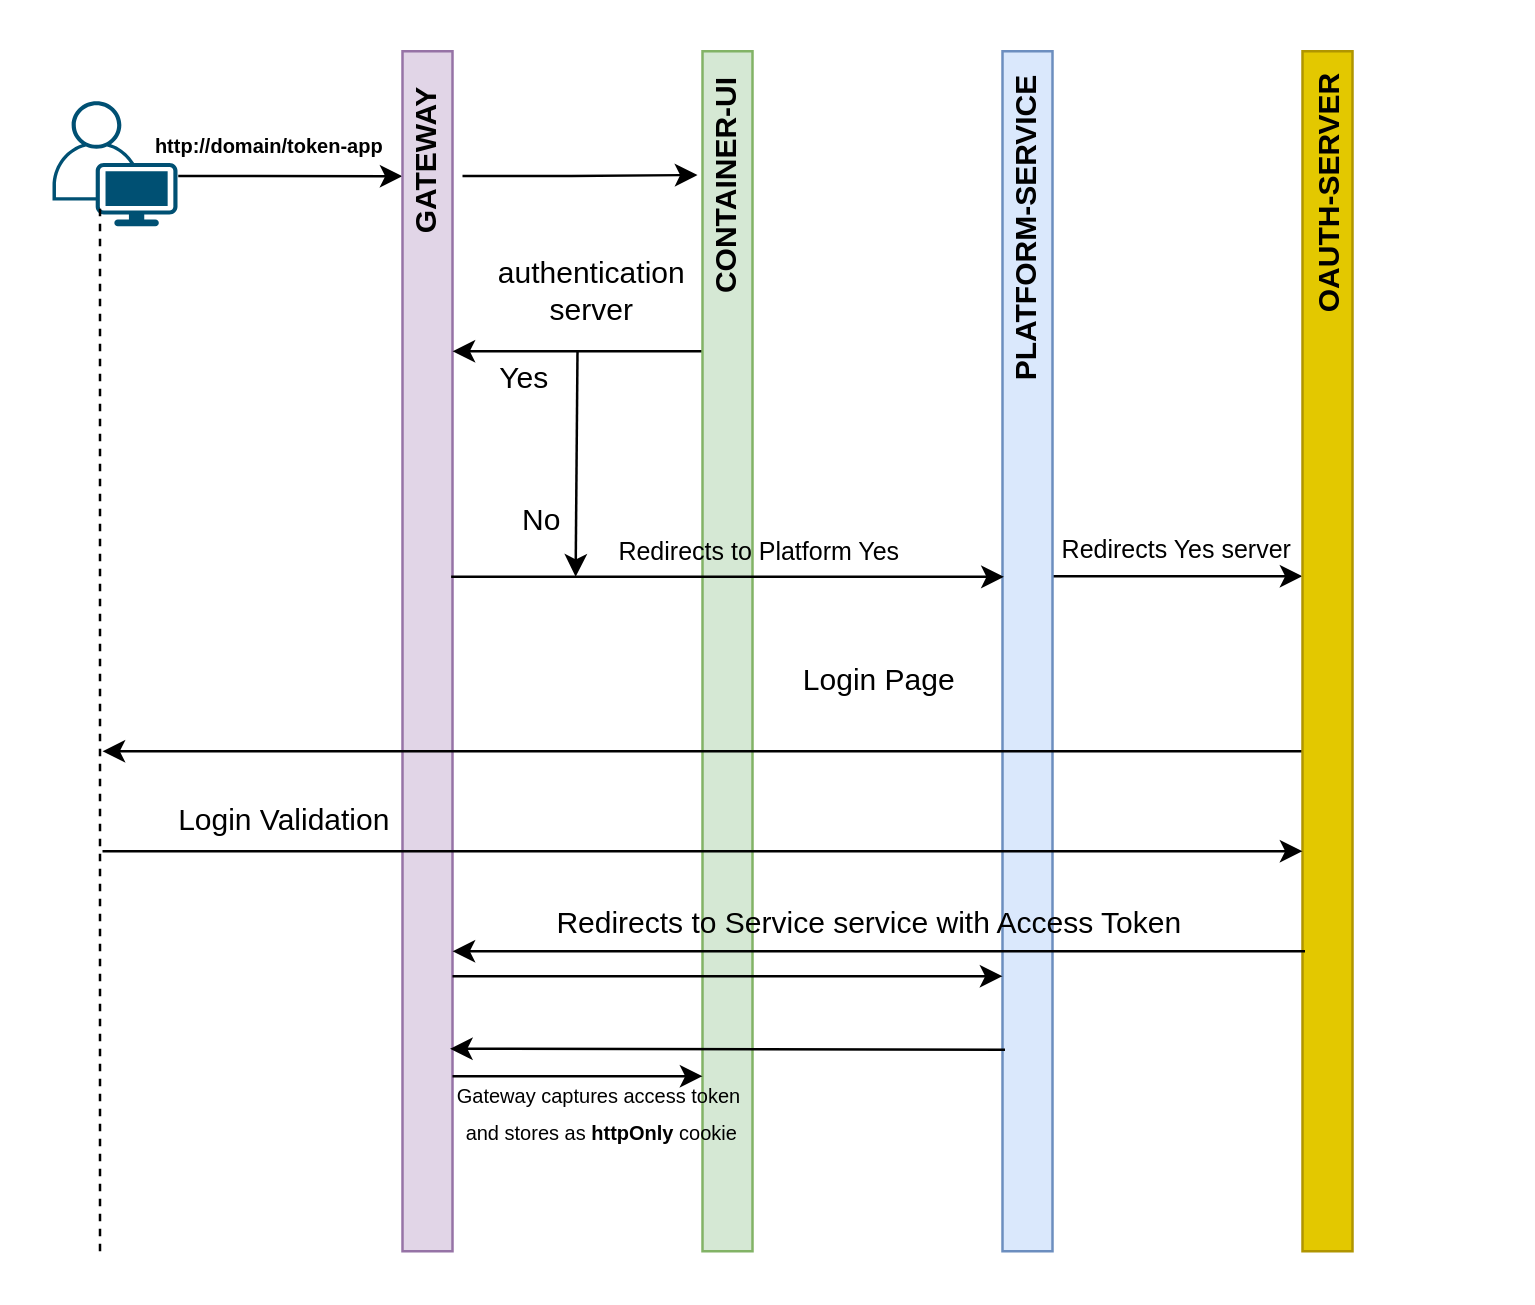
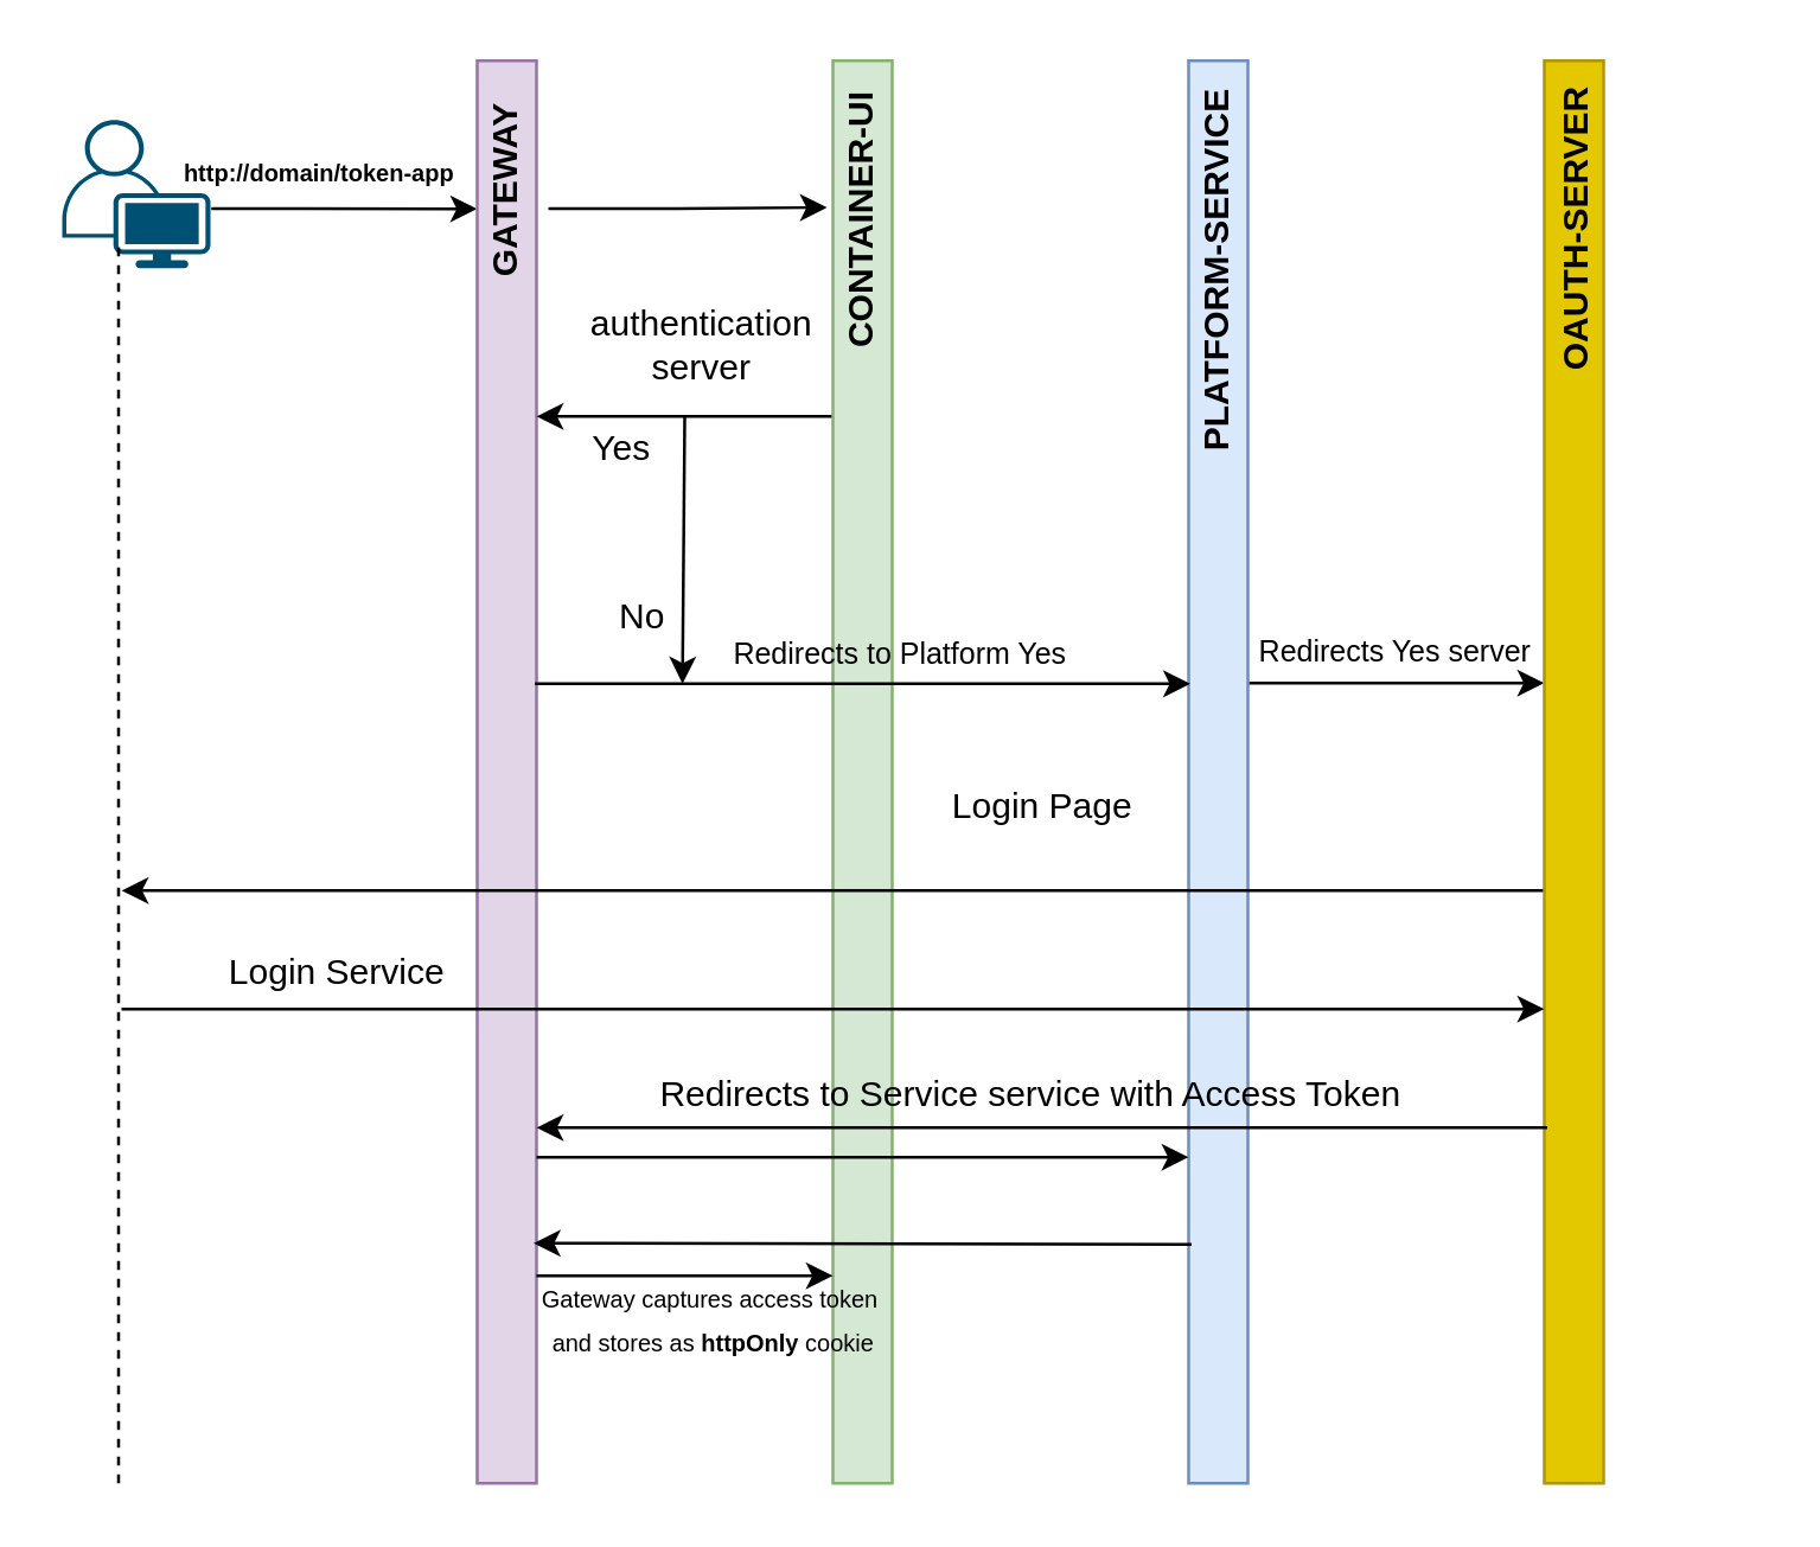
  <mxCell id="0" />
  <mxCell id="1" parent="0" />
  <mxCell id="2" value="" style="endArrow=classic;html=1;rounded=0;exitX=1.006;exitY=0.597;exitDx=0;exitDy=0;exitPerimeter=0;" edge="1" parent="1" source="12"><mxGeometry width="50" height="50" relative="1" as="geometry"><mxPoint x="90.5" y="70" as="sourcePoint" /><mxPoint x="160.5" y="70" as="targetPoint" /></mxGeometry></mxCell>
  <mxCell id="3" style="edgeStyle=orthogonalEdgeStyle;rounded=0;orthogonalLoop=1;jettySize=auto;html=1;exitX=1.2;exitY=0.104;exitDx=0;exitDy=0;entryX=0.55;entryY=0.1;entryDx=0;entryDy=0;entryPerimeter=0;exitPerimeter=0;" edge="1" parent="1" source="4" target="10"><mxGeometry relative="1" as="geometry" /></mxCell>
  <mxCell id="4" value="" style="rounded=0;whiteSpace=wrap;html=1;fillColor=#e1d5e7;strokeColor=#9673a6;" vertex="1" parent="1"><mxGeometry x="160.5" y="20" width="20" height="480" as="geometry" /></mxCell>
  <mxCell id="5" style="edgeStyle=orthogonalEdgeStyle;rounded=0;orthogonalLoop=1;jettySize=auto;html=1;exitX=0;exitY=0.25;exitDx=0;exitDy=0;entryX=1;entryY=0.25;entryDx=0;entryDy=0;" edge="1" parent="1" source="6" target="4"><mxGeometry relative="1" as="geometry" /></mxCell>
  <mxCell id="6" value="" style="rounded=0;whiteSpace=wrap;html=1;fillColor=#d5e8d4;strokeColor=#82b366;" vertex="1" parent="1"><mxGeometry x="280.5" y="20" width="20" height="480" as="geometry" /></mxCell>
  <mxCell id="7" style="edgeStyle=orthogonalEdgeStyle;rounded=0;orthogonalLoop=1;jettySize=auto;html=1;" edge="1" parent="1"><mxGeometry relative="1" as="geometry"><mxPoint x="520.5" y="230" as="targetPoint" /><mxPoint x="420.5" y="230" as="sourcePoint" /></mxGeometry></mxCell>
  <mxCell id="8" value="" style="rounded=0;whiteSpace=wrap;html=1;fillColor=#dae8fc;strokeColor=#6c8ebf;" vertex="1" parent="1"><mxGeometry x="400.5" y="20" width="20" height="480" as="geometry" /></mxCell>
  <mxCell id="9" value="&lt;b&gt;GATEWAY&lt;/b&gt;" style="text;html=1;align=center;verticalAlign=middle;resizable=0;points=[];autosize=1;strokeColor=none;fillColor=none;rotation=-90;" vertex="1" parent="1"><mxGeometry x="130.5" y="50" width="80" height="30" as="geometry" /></mxCell>
  <mxCell id="10" value="&lt;b&gt;CONTAINER-UI&lt;/b&gt;" style="text;html=1;align=center;verticalAlign=middle;resizable=0;points=[];autosize=1;strokeColor=none;fillColor=none;rotation=-90;" vertex="1" parent="1"><mxGeometry x="235.5" y="60" width="110" height="30" as="geometry" /></mxCell>
  <mxCell id="11" value="&lt;b&gt;PLATFORM-SERVICE&lt;/b&gt;" style="text;html=1;align=center;verticalAlign=middle;resizable=0;points=[];autosize=1;strokeColor=none;fillColor=none;rotation=-90;" vertex="1" parent="1"><mxGeometry x="335.5" y="77" width="150" height="30" as="geometry" /></mxCell>
  <mxCell id="12" value="" style="points=[[0.35,0,0],[0.98,0.51,0],[1,0.71,0],[0.67,1,0],[0,0.795,0],[0,0.65,0]];verticalLabelPosition=bottom;sketch=0;html=1;verticalAlign=top;aspect=fixed;align=center;pointerEvents=1;shape=mxgraph.cisco19.user;fillColor=#005073;strokeColor=none;" vertex="1" parent="1"><mxGeometry x="20.5" y="40" width="50" height="50" as="geometry" /></mxCell>
  <mxCell id="13" value="authentication&lt;div&gt;server&lt;/div&gt;" style="text;html=1;align=center;verticalAlign=middle;resizable=0;points=[];autosize=1;strokeColor=none;fillColor=none;" vertex="1" parent="1"><mxGeometry x="185.5" y="96" width="100" height="40" as="geometry" /></mxCell>
  <mxCell id="14" value="" style="endArrow=classic;html=1;rounded=0;entryX=0.015;entryY=0.839;entryDx=0;entryDy=0;entryPerimeter=0;" edge="1" parent="1" target="21"><mxGeometry width="50" height="50" relative="1" as="geometry"><mxPoint x="230.5" y="140" as="sourcePoint" /><mxPoint x="230.5" y="220" as="targetPoint" /></mxGeometry></mxCell>
  <mxCell id="15" value="Yes" style="text;html=1;align=center;verticalAlign=middle;resizable=0;points=[];autosize=1;strokeColor=none;fillColor=none;" vertex="1" parent="1"><mxGeometry x="188.5" y="136" width="40" height="30" as="geometry" /></mxCell>
  <mxCell id="16" value="No" style="text;html=1;align=center;verticalAlign=middle;resizable=0;points=[];autosize=1;strokeColor=none;fillColor=none;" vertex="1" parent="1"><mxGeometry x="195.5" y="193" width="40" height="30" as="geometry" /></mxCell>
  <mxCell id="17" style="edgeStyle=orthogonalEdgeStyle;rounded=0;orthogonalLoop=1;jettySize=auto;html=1;exitX=0;exitY=0.5;exitDx=0;exitDy=0;" edge="1" parent="1"><mxGeometry relative="1" as="geometry"><mxPoint x="40.5" y="300" as="targetPoint" /><mxPoint x="521.5" y="300" as="sourcePoint" /></mxGeometry></mxCell>
  <mxCell id="18" value="" style="rounded=0;whiteSpace=wrap;html=1;fillColor=#e3c800;fontColor=#000000;strokeColor=#B09500;" vertex="1" parent="1"><mxGeometry x="520.5" y="20" width="20" height="480" as="geometry" /></mxCell>
  <mxCell id="19" value="Login Page" style="text;html=1;align=center;verticalAlign=middle;resizable=0;points=[];autosize=1;strokeColor=none;fillColor=none;" vertex="1" parent="1"><mxGeometry x="310.5" y="257" width="80" height="30" as="geometry" /></mxCell>
  <mxCell id="20" value="" style="endArrow=classic;html=1;rounded=0;entryX=0.03;entryY=0.438;entryDx=0;entryDy=0;entryPerimeter=0;exitX=0.976;exitY=0.438;exitDx=0;exitDy=0;exitPerimeter=0;" edge="1" parent="1"><mxGeometry width="50" height="50" relative="1" as="geometry"><mxPoint x="179.96" y="230.24" as="sourcePoint" /><mxPoint x="401.04" y="230.24" as="targetPoint" /></mxGeometry></mxCell>
  <mxCell id="21" value="&lt;font style=&quot;font-size: 10px;&quot;&gt;Redirects to Platform Yes&lt;/font&gt;" style="text;html=1;align=center;verticalAlign=middle;resizable=0;points=[];autosize=1;strokeColor=none;fillColor=none;" vertex="1" parent="1"><mxGeometry x="227.5" y="205" width="150" height="30" as="geometry" /></mxCell>
  <mxCell id="22" value="&lt;b&gt;OAUTH-SERVER&lt;/b&gt;" style="text;html=1;align=center;verticalAlign=middle;resizable=0;points=[];autosize=1;strokeColor=none;fillColor=none;rotation=-90;" vertex="1" parent="1"><mxGeometry x="471.5" y="63" width="120" height="30" as="geometry" /></mxCell>
  <mxCell id="23" value="&lt;font style=&quot;font-size: 10px;&quot;&gt;Redirects Yes server&lt;/font&gt;" style="text;html=1;align=center;verticalAlign=middle;resizable=0;points=[];autosize=1;strokeColor=none;fillColor=none;" vertex="1" parent="1"><mxGeometry x="409.5" y="204" width="120" height="30" as="geometry" /></mxCell>
  <mxCell id="24" value="" style="endArrow=none;dashed=1;html=1;rounded=0;" edge="1" parent="1"><mxGeometry width="50" height="50" relative="1" as="geometry"><mxPoint x="39.5" y="500" as="sourcePoint" /><mxPoint x="39.5" y="80" as="targetPoint" /></mxGeometry></mxCell>
  <mxCell id="25" value="" style="endArrow=classic;html=1;rounded=0;" edge="1" parent="1"><mxGeometry width="50" height="50" relative="1" as="geometry"><mxPoint x="40.5" y="340" as="sourcePoint" /><mxPoint x="520.5" y="340" as="targetPoint" /></mxGeometry></mxCell>
- <mxCell id="26" value="Login Validation" style="text;html=1;align=center;verticalAlign=middle;resizable=0;points=[];autosize=1;strokeColor=none;fillColor=none;" vertex="1" parent="1"><mxGeometry x="57.5" y="313" width="110" height="30" as="geometry" /></mxCell>
+ <mxCell id="26" value="Login Service" style="text;html=1;align=center;verticalAlign=middle;resizable=0;points=[];autosize=1;strokeColor=none;fillColor=none;" vertex="1" parent="1"><mxGeometry x="57.5" y="313" width="110" height="30" as="geometry" /></mxCell>
  <mxCell id="27" value="" style="endArrow=classic;html=1;rounded=0;entryX=1;entryY=0.75;entryDx=0;entryDy=0;" edge="1" parent="1" target="4"><mxGeometry width="50" height="50" relative="1" as="geometry"><mxPoint x="521.5" y="380" as="sourcePoint" /><mxPoint x="571.5" y="330" as="targetPoint" /></mxGeometry></mxCell>
  <mxCell id="28" value="Redirects to Service service with Access Token" style="text;html=1;align=center;verticalAlign=middle;resizable=0;points=[];autosize=1;strokeColor=none;fillColor=none;" vertex="1" parent="1"><mxGeometry x="206.5" y="354" width="280" height="30" as="geometry" /></mxCell>
  <mxCell id="29" value="" style="endArrow=classic;html=1;rounded=0;" edge="1" parent="1"><mxGeometry width="50" height="50" relative="1" as="geometry"><mxPoint x="180.5" y="390" as="sourcePoint" /><mxPoint x="400.5" y="390" as="targetPoint" /></mxGeometry></mxCell>
  <mxCell id="30" value="" style="endArrow=classic;html=1;rounded=0;entryX=1;entryY=0.75;entryDx=0;entryDy=0;exitX=0.05;exitY=0.832;exitDx=0;exitDy=0;exitPerimeter=0;" edge="1" parent="1" source="8"><mxGeometry width="50" height="50" relative="1" as="geometry"><mxPoint x="520.5" y="419" as="sourcePoint" /><mxPoint x="179.5" y="419" as="targetPoint" /></mxGeometry></mxCell>
  <mxCell id="31" value="" style="endArrow=classic;html=1;rounded=0;" edge="1" parent="1"><mxGeometry width="50" height="50" relative="1" as="geometry"><mxPoint x="180.5" y="430" as="sourcePoint" /><mxPoint x="280.5" y="430" as="targetPoint" /></mxGeometry></mxCell>
  <mxCell id="32" value="&lt;font style=&quot;font-size: 8px;&quot;&gt;&lt;b&gt;http://domain/token-app&lt;/b&gt;&lt;/font&gt;" style="text;html=1;align=center;verticalAlign=middle;resizable=0;points=[];autosize=1;strokeColor=none;fillColor=none;" vertex="1" parent="1"><mxGeometry x="41.5" y="42" width="130" height="30" as="geometry" /></mxCell>
  <mxCell id="33" value="&lt;font style=&quot;font-size: 8px;&quot;&gt;Gateway captures access token&amp;nbsp;&lt;/font&gt;&lt;div&gt;&lt;font style=&quot;font-size: 8px;&quot;&gt;and stores as &lt;b&gt;httpOnly &lt;/b&gt;cookie&lt;/font&gt;&lt;/div&gt;" style="text;html=1;align=center;verticalAlign=middle;resizable=0;points=[];autosize=1;strokeColor=none;fillColor=none;" vertex="1" parent="1"><mxGeometry x="169.5" y="424" width="140" height="40" as="geometry" /></mxCell>
